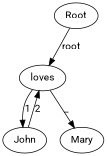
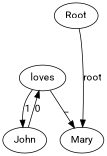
  digraph {
    fontname=Roboto
    node [fontname=Roboto]
    edge [fontname=Roboto]
    Root
    loves
    John
    Mary
-   Root -> loves [label=root]
+   Root -> Mary [label=root]
    loves -> John [label=1]
    loves -> Mary [label=_]
-   John -> loves [label=2]
+   John -> loves [label=0]
  }
